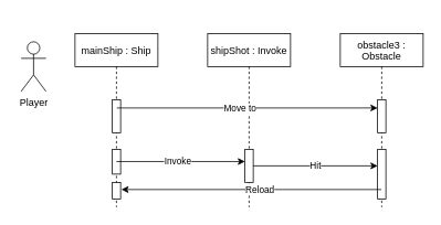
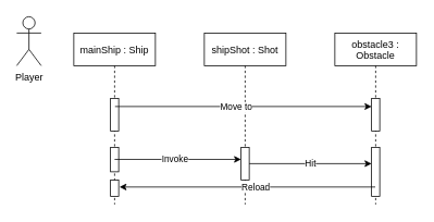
  <mxCell id="0" />
  <mxCell id="1" parent="0" />
  <mxCell id="2" value="mainShip : Ship" style="shape=umlLifeline;perimeter=lifelinePerimeter;container=1;collapsible=0;recursiveResize=0;rounded=0;shadow=0;strokeWidth=1;" parent="1" vertex="1"><mxGeometry x="90" y="40" width="100" height="210" as="geometry" /></mxCell>
  <mxCell id="3" value="" style="points=[];perimeter=orthogonalPerimeter;rounded=0;shadow=0;strokeWidth=1;" parent="2" vertex="1"><mxGeometry x="45" y="80" width="10" height="40" as="geometry" /></mxCell>
  <mxCell id="4" value="" style="points=[];perimeter=orthogonalPerimeter;rounded=0;shadow=0;strokeWidth=1;" parent="2" vertex="1"><mxGeometry x="45" y="140" width="10" height="30" as="geometry" /></mxCell>
  <mxCell id="5" value="" style="points=[];perimeter=orthogonalPerimeter;rounded=0;shadow=0;strokeWidth=1;" vertex="1" parent="2"><mxGeometry x="45" y="180" width="10" height="20" as="geometry" /></mxCell>
- <mxCell id="6" value="shipShot : Invoke" style="shape=umlLifeline;perimeter=lifelinePerimeter;container=1;collapsible=0;recursiveResize=0;rounded=0;shadow=0;strokeWidth=1;" parent="1" vertex="1"><mxGeometry x="250" y="40" width="100" height="210" as="geometry" /></mxCell>
+ <mxCell id="6" value="shipShot : Shot" style="shape=umlLifeline;perimeter=lifelinePerimeter;container=1;collapsible=0;recursiveResize=0;rounded=0;shadow=0;strokeWidth=1;" parent="1" vertex="1"><mxGeometry x="250" y="40" width="100" height="210" as="geometry" /></mxCell>
  <mxCell id="7" value="" style="endArrow=classic;html=1;rounded=0;" parent="6" edge="1"><mxGeometry width="50" height="50" relative="1" as="geometry"><mxPoint x="-109.5" y="90" as="sourcePoint" /><mxPoint x="205" y="90" as="targetPoint" /></mxGeometry></mxCell>
  <mxCell id="8" value="Move to" style="edgeLabel;html=1;align=center;verticalAlign=middle;resizable=0;points=[];" parent="7" vertex="1" connectable="0"><mxGeometry x="-0.06" relative="1" as="geometry"><mxPoint as="offset" /></mxGeometry></mxCell>
  <mxCell id="9" value="" style="points=[];perimeter=orthogonalPerimeter;rounded=0;shadow=0;strokeWidth=1;" parent="6" vertex="1"><mxGeometry x="45" y="140" width="10" height="40" as="geometry" /></mxCell>
  <mxCell id="10" value="" style="endArrow=classic;html=1;rounded=0;" parent="6" edge="1"><mxGeometry width="50" height="50" relative="1" as="geometry"><mxPoint x="-110" y="154.8" as="sourcePoint" /><mxPoint x="45" y="154.8" as="targetPoint" /></mxGeometry></mxCell>
  <mxCell id="11" value="Invoke" style="edgeLabel;html=1;align=center;verticalAlign=middle;resizable=0;points=[];" parent="10" vertex="1" connectable="0"><mxGeometry x="-0.06" relative="1" as="geometry"><mxPoint as="offset" /></mxGeometry></mxCell>
  <mxCell id="12" value="obstacle3 :&#10;Obstacle" style="shape=umlLifeline;perimeter=lifelinePerimeter;container=1;collapsible=0;recursiveResize=0;rounded=0;shadow=0;strokeWidth=1;" parent="1" vertex="1"><mxGeometry x="410" y="40" width="100" height="210" as="geometry" /></mxCell>
  <mxCell id="13" value="" style="points=[];perimeter=orthogonalPerimeter;rounded=0;shadow=0;strokeWidth=1;" parent="12" vertex="1"><mxGeometry x="45" y="80" width="10" height="40" as="geometry" /></mxCell>
  <mxCell id="14" value="" style="points=[];perimeter=orthogonalPerimeter;rounded=0;shadow=0;strokeWidth=1;" parent="12" vertex="1"><mxGeometry x="45" y="140" width="10" height="60" as="geometry" /></mxCell>
- <mxCell id="15" value="Player" style="shape=umlActor;verticalLabelPosition=bottom;verticalAlign=top;html=1;outlineConnect=0;" parent="1" vertex="1"><mxGeometry x="25" y="50" width="30" height="60" as="geometry" /></mxCell>
+ <mxCell id="15" value="Player" style="shape=umlActor;verticalLabelPosition=bottom;verticalAlign=top;html=1;outlineConnect=0;" parent="1" vertex="1"><mxGeometry x="20" y="20" width="30" height="60" as="geometry" /></mxCell>
  <mxCell id="16" value="Hit" style="endArrow=classic;html=1;rounded=0;" parent="1" source="9" target="14" edge="1"><mxGeometry width="50" height="50" relative="1" as="geometry"><mxPoint x="260" y="220" as="sourcePoint" /><mxPoint x="310" y="170" as="targetPoint" /></mxGeometry></mxCell>
  <mxCell id="17" value="" style="endArrow=classic;html=1;rounded=0;entryX=1.096;entryY=0.432;entryDx=0;entryDy=0;entryPerimeter=0;" edge="1" parent="1" source="12" target="5"><mxGeometry width="50" height="50" relative="1" as="geometry"><mxPoint x="579.524" y="250" as="sourcePoint" /><mxPoint x="457.25" y="230" as="targetPoint" /></mxGeometry></mxCell>
  <mxCell id="18" value="Reload" style="edgeLabel;html=1;align=center;verticalAlign=middle;resizable=0;points=[];" vertex="1" connectable="0" parent="17"><mxGeometry x="-0.06" relative="1" as="geometry"><mxPoint as="offset" /></mxGeometry></mxCell>
